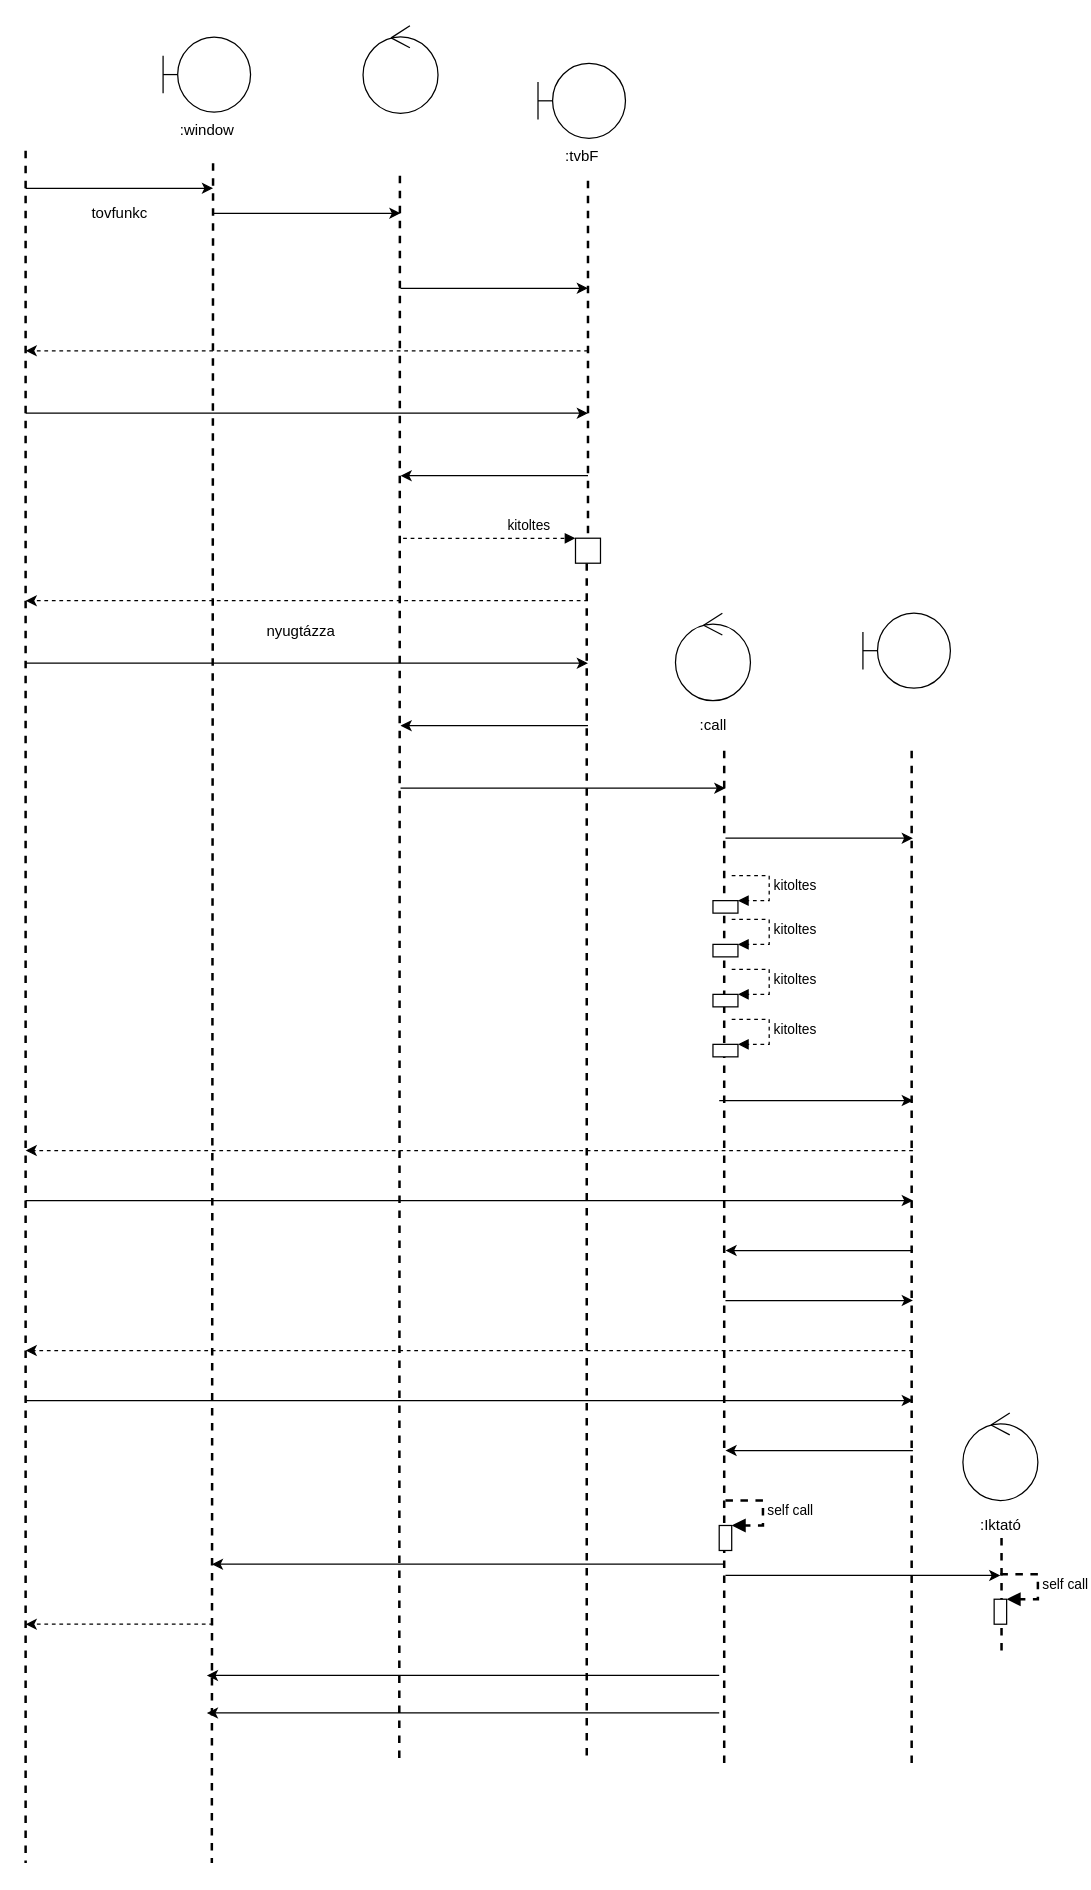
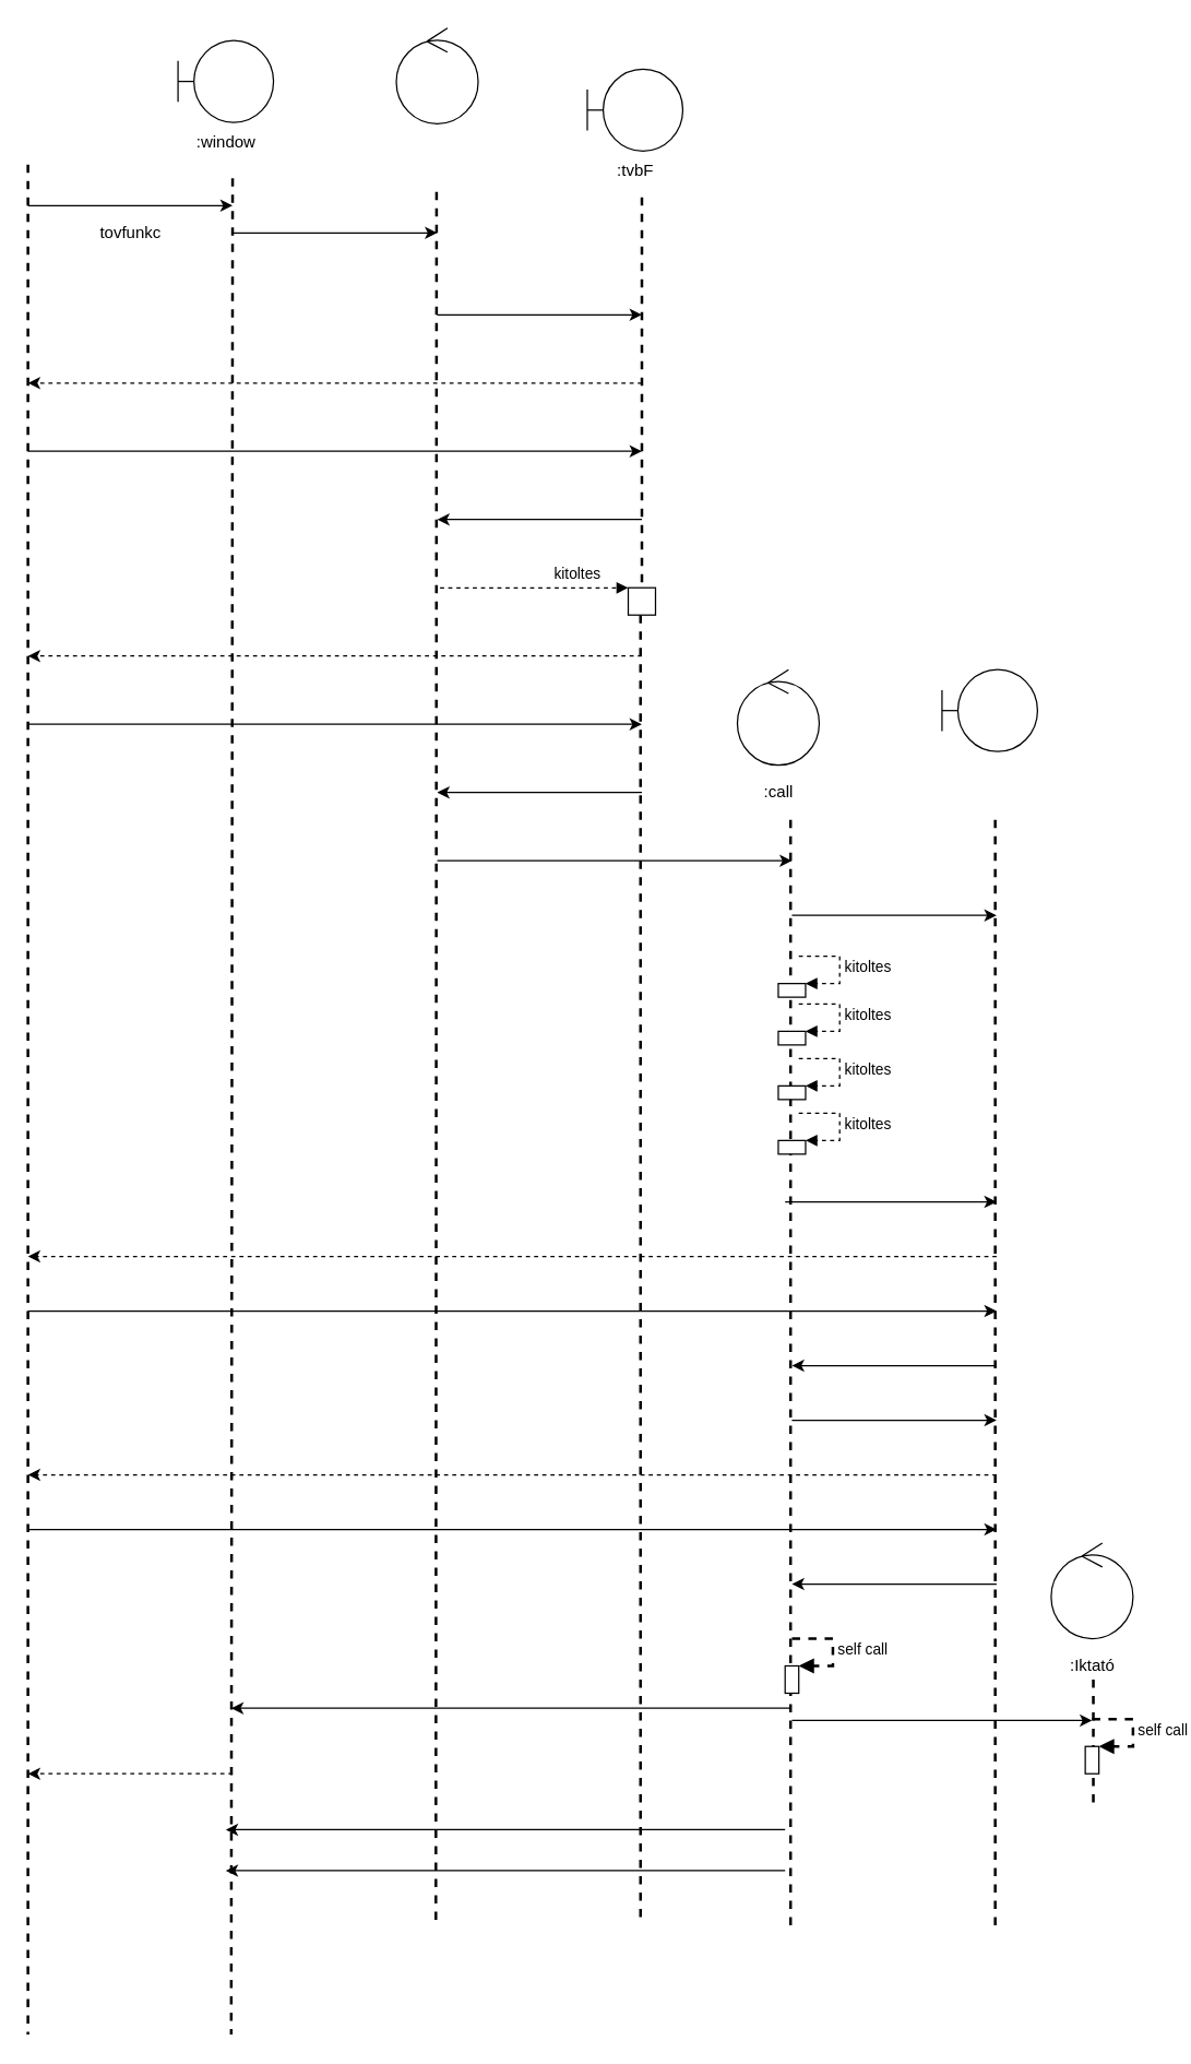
  <mxCell id="0" />
  <mxCell id="1" parent="0" />
  <mxCell id="2" value="" style="group" vertex="1" connectable="0" parent="1"><mxGeometry x="430" y="50" width="70" height="90" as="geometry" /></mxCell>
  <mxCell id="3" value="" style="shape=umlBoundary;whiteSpace=wrap;html=1;" parent="2" vertex="1"><mxGeometry width="70" height="60" as="geometry" /></mxCell>
  <mxCell id="4" value=":tvbF" style="text;html=1;align=center;verticalAlign=middle;resizable=0;points=[];autosize=1;strokeColor=none;fillColor=none;" vertex="1" parent="2"><mxGeometry x="10" y="60" width="50" height="30" as="geometry" /></mxCell>
  <mxCell id="5" value="" style="group" vertex="1" connectable="0" parent="1"><mxGeometry x="290" y="20" width="60" height="105" as="geometry" /></mxCell>
  <mxCell id="6" value="" style="ellipse;shape=umlControl;whiteSpace=wrap;html=1;" parent="5" vertex="1"><mxGeometry width="60" height="70" as="geometry" /></mxCell>
  <mxCell id="7" value="" style="edgeStyle=none;orthogonalLoop=1;jettySize=auto;html=1;endArrow=none;endFill=0;dashed=1;strokeWidth=2;" edge="1" parent="1"><mxGeometry width="80" relative="1" as="geometry"><mxPoint x="20" y="120" as="sourcePoint" /><mxPoint x="20" y="1490" as="targetPoint" /><Array as="points" /></mxGeometry></mxCell>
  <mxCell id="8" value="" style="edgeStyle=none;orthogonalLoop=1;jettySize=auto;html=1;" edge="1" parent="1"><mxGeometry width="80" relative="1" as="geometry"><mxPoint x="20" y="150" as="sourcePoint" /><mxPoint x="170" y="150" as="targetPoint" /><Array as="points" /></mxGeometry></mxCell>
  <mxCell id="9" value="" style="group" vertex="1" connectable="0" parent="1"><mxGeometry x="130" y="29" width="70" height="90" as="geometry" /></mxCell>
  <mxCell id="10" value="" style="shape=umlBoundary;whiteSpace=wrap;html=1;" vertex="1" parent="9"><mxGeometry width="70" height="60" as="geometry" /></mxCell>
  <mxCell id="11" value=":window" style="text;html=1;align=center;verticalAlign=middle;resizable=0;points=[];autosize=1;strokeColor=none;fillColor=none;" vertex="1" parent="9"><mxGeometry y="60" width="70" height="30" as="geometry" /></mxCell>
  <mxCell id="12" value="" style="edgeStyle=none;orthogonalLoop=1;jettySize=auto;html=1;endArrow=none;endFill=0;dashed=1;strokeWidth=2;" edge="1" parent="1"><mxGeometry width="80" relative="1" as="geometry"><mxPoint x="170" y="130" as="sourcePoint" /><mxPoint x="169" y="1490" as="targetPoint" /><Array as="points" /></mxGeometry></mxCell>
  <mxCell id="13" value="" style="edgeStyle=none;orthogonalLoop=1;jettySize=auto;html=1;" edge="1" parent="1"><mxGeometry width="80" relative="1" as="geometry"><mxPoint x="170" y="170" as="sourcePoint" /><mxPoint x="320" y="170" as="targetPoint" /><Array as="points" /></mxGeometry></mxCell>
  <mxCell id="14" value="" style="edgeStyle=none;orthogonalLoop=1;jettySize=auto;html=1;endArrow=none;endFill=0;dashed=1;strokeWidth=2;" edge="1" parent="1"><mxGeometry width="80" relative="1" as="geometry"><mxPoint x="319.5" y="140" as="sourcePoint" /><mxPoint x="319" y="1410" as="targetPoint" /><Array as="points" /></mxGeometry></mxCell>
  <mxCell id="15" value="" style="edgeStyle=none;orthogonalLoop=1;jettySize=auto;html=1;" edge="1" parent="1"><mxGeometry width="80" relative="1" as="geometry"><mxPoint x="320" y="230" as="sourcePoint" /><mxPoint x="470" y="230" as="targetPoint" /><Array as="points" /></mxGeometry></mxCell>
  <mxCell id="16" value="" style="edgeStyle=none;orthogonalLoop=1;jettySize=auto;html=1;endArrow=none;endFill=0;dashed=1;strokeWidth=2;startArrow=none;" edge="1" parent="1" source="40"><mxGeometry width="80" relative="1" as="geometry"><mxPoint x="470" y="144" as="sourcePoint" /><mxPoint x="469" y="1410" as="targetPoint" /><Array as="points" /></mxGeometry></mxCell>
  <mxCell id="17" value="" style="edgeStyle=none;orthogonalLoop=1;jettySize=auto;html=1;dashed=1;" edge="1" parent="1"><mxGeometry width="80" relative="1" as="geometry"><mxPoint x="470" y="280" as="sourcePoint" /><mxPoint x="20" y="280" as="targetPoint" /><Array as="points" /></mxGeometry></mxCell>
  <mxCell id="18" value="" style="edgeStyle=none;orthogonalLoop=1;jettySize=auto;html=1;" edge="1" parent="1"><mxGeometry width="80" relative="1" as="geometry"><mxPoint x="20" y="330" as="sourcePoint" /><mxPoint x="470" y="330" as="targetPoint" /><Array as="points" /></mxGeometry></mxCell>
  <mxCell id="19" value="" style="edgeStyle=none;orthogonalLoop=1;jettySize=auto;html=1;dashed=1;" edge="1" parent="1"><mxGeometry width="80" relative="1" as="geometry"><mxPoint x="470" y="480" as="sourcePoint" /><mxPoint x="20" y="480" as="targetPoint" /><Array as="points" /></mxGeometry></mxCell>
  <mxCell id="20" value="" style="edgeStyle=none;orthogonalLoop=1;jettySize=auto;html=1;" edge="1" parent="1"><mxGeometry width="80" relative="1" as="geometry"><mxPoint x="20" y="530" as="sourcePoint" /><mxPoint x="470" y="530" as="targetPoint" /><Array as="points" /></mxGeometry></mxCell>
  <mxCell id="21" value="" style="edgeStyle=none;orthogonalLoop=1;jettySize=auto;html=1;" edge="1" parent="1"><mxGeometry width="80" relative="1" as="geometry"><mxPoint x="20" y="960" as="sourcePoint" /><mxPoint x="730" y="960" as="targetPoint" /><Array as="points" /></mxGeometry></mxCell>
  <mxCell id="22" value="" style="edgeStyle=none;orthogonalLoop=1;jettySize=auto;html=1;dashed=1;" edge="1" parent="1"><mxGeometry width="80" relative="1" as="geometry"><mxPoint x="730" y="920" as="sourcePoint" /><mxPoint x="20" y="920" as="targetPoint" /><Array as="points" /></mxGeometry></mxCell>
  <mxCell id="23" value="" style="group" vertex="1" connectable="0" parent="1"><mxGeometry x="540" y="490" width="70" height="105" as="geometry" /></mxCell>
  <mxCell id="24" value="" style="ellipse;shape=umlControl;whiteSpace=wrap;html=1;" vertex="1" parent="23"><mxGeometry width="60" height="70" as="geometry" /></mxCell>
  <mxCell id="25" value=":call" style="text;html=1;align=center;verticalAlign=middle;resizable=0;points=[];autosize=1;strokeColor=none;fillColor=none;" vertex="1" parent="23"><mxGeometry y="75" width="60" height="30" as="geometry" /></mxCell>
  <mxCell id="26" value="" style="edgeStyle=none;orthogonalLoop=1;jettySize=auto;html=1;endArrow=none;endFill=0;dashed=1;strokeWidth=2;" edge="1" parent="1"><mxGeometry width="80" relative="1" as="geometry"><mxPoint x="579" y="600" as="sourcePoint" /><mxPoint x="579" y="1410" as="targetPoint" /><Array as="points" /></mxGeometry></mxCell>
  <mxCell id="27" value="" style="html=1;points=[];perimeter=orthogonalPerimeter;" vertex="1" parent="1"><mxGeometry x="570" y="755" width="20" height="10" as="geometry" /></mxCell>
  <mxCell id="28" value="kitoltes" style="edgeStyle=orthogonalEdgeStyle;html=1;align=left;spacingLeft=2;endArrow=block;rounded=0;entryX=1;entryY=0;dashed=1;" edge="1" target="27" parent="1"><mxGeometry relative="1" as="geometry"><mxPoint x="585" y="735" as="sourcePoint" /><Array as="points"><mxPoint x="615" y="735" /></Array></mxGeometry></mxCell>
  <mxCell id="29" value="" style="html=1;points=[];perimeter=orthogonalPerimeter;" vertex="1" parent="1"><mxGeometry x="570" y="795" width="20" height="10" as="geometry" /></mxCell>
  <mxCell id="30" value="kitoltes" style="edgeStyle=orthogonalEdgeStyle;html=1;align=left;spacingLeft=2;endArrow=block;rounded=0;entryX=1;entryY=0;dashed=1;" edge="1" parent="1" target="29"><mxGeometry relative="1" as="geometry"><mxPoint x="585" y="775" as="sourcePoint" /><Array as="points"><mxPoint x="615" y="775" /></Array></mxGeometry></mxCell>
  <mxCell id="31" value="" style="html=1;points=[];perimeter=orthogonalPerimeter;" vertex="1" parent="1"><mxGeometry x="570" y="835" width="20" height="10" as="geometry" /></mxCell>
  <mxCell id="32" value="kitoltes" style="edgeStyle=orthogonalEdgeStyle;html=1;align=left;spacingLeft=2;endArrow=block;rounded=0;entryX=1;entryY=0;dashed=1;" edge="1" parent="1" target="31"><mxGeometry relative="1" as="geometry"><mxPoint x="585" y="815" as="sourcePoint" /><Array as="points"><mxPoint x="615" y="815" /></Array></mxGeometry></mxCell>
  <mxCell id="33" value="kitoltes" style="edgeStyle=orthogonalEdgeStyle;html=1;align=left;spacingLeft=2;endArrow=block;rounded=0;entryX=-0.106;entryY=0.444;dashed=1;entryDx=0;entryDy=0;entryPerimeter=0;" edge="1" parent="1"><mxGeometry x="0.16" y="10" relative="1" as="geometry"><mxPoint x="322.08" y="430.61" as="sourcePoint" /><Array as="points"><mxPoint x="460.08" y="430.61" /></Array><mxPoint x="459.96" y="430.05" as="targetPoint" /><mxPoint as="offset" /></mxGeometry></mxCell>
  <mxCell id="34" value="" style="group" vertex="1" connectable="0" parent="1"><mxGeometry x="690" y="490" width="70" height="90" as="geometry" /></mxCell>
  <mxCell id="35" value="" style="shape=umlBoundary;whiteSpace=wrap;html=1;" vertex="1" parent="34"><mxGeometry width="70" height="60" as="geometry" /></mxCell>
  <mxCell id="36" value="" style="edgeStyle=none;orthogonalLoop=1;jettySize=auto;html=1;endArrow=none;endFill=0;dashed=1;strokeWidth=2;" edge="1" parent="1"><mxGeometry width="80" relative="1" as="geometry"><mxPoint x="729" y="600" as="sourcePoint" /><mxPoint x="729" y="1410" as="targetPoint" /><Array as="points" /></mxGeometry></mxCell>
  <mxCell id="37" value="" style="edgeStyle=none;orthogonalLoop=1;jettySize=auto;html=1;" edge="1" parent="1"><mxGeometry width="80" relative="1" as="geometry"><mxPoint x="575" y="880" as="sourcePoint" /><mxPoint x="730" y="880" as="targetPoint" /><Array as="points" /></mxGeometry></mxCell>
  <mxCell id="38" value="" style="edgeStyle=none;orthogonalLoop=1;jettySize=auto;html=1;" edge="1" parent="1"><mxGeometry width="80" relative="1" as="geometry"><mxPoint x="320" y="630" as="sourcePoint" /><mxPoint x="580" y="630" as="targetPoint" /><Array as="points" /></mxGeometry></mxCell>
  <mxCell id="39" value="" style="edgeStyle=none;orthogonalLoop=1;jettySize=auto;html=1;endArrow=none;endFill=0;dashed=1;strokeWidth=2;" edge="1" parent="1" target="40"><mxGeometry width="80" relative="1" as="geometry"><mxPoint x="470" y="144" as="sourcePoint" /><mxPoint x="470" y="790" as="targetPoint" /><Array as="points" /></mxGeometry></mxCell>
  <mxCell id="40" value="" style="html=1;points=[];perimeter=orthogonalPerimeter;" vertex="1" parent="1"><mxGeometry x="460" y="430" width="20" height="20" as="geometry" /></mxCell>
- <mxCell id="41" value="nyugtázza" style="text;html=1;align=center;verticalAlign=middle;resizable=0;points=[];autosize=1;strokeColor=none;fillColor=none;" vertex="1" parent="1"><mxGeometry x="200" y="490" width="80" height="30" as="geometry" /></mxCell>
  <mxCell id="42" value="" style="edgeStyle=none;orthogonalLoop=1;jettySize=auto;html=1;" edge="1" parent="1"><mxGeometry width="80" relative="1" as="geometry"><mxPoint x="470" y="380" as="sourcePoint" /><mxPoint x="320" y="380" as="targetPoint" /><Array as="points" /></mxGeometry></mxCell>
  <mxCell id="43" value="tovfunkc" style="text;html=1;align=center;verticalAlign=middle;resizable=0;points=[];autosize=1;strokeColor=none;fillColor=none;" vertex="1" parent="1"><mxGeometry x="60" y="155" width="70" height="30" as="geometry" /></mxCell>
  <mxCell id="44" value="" style="edgeStyle=none;orthogonalLoop=1;jettySize=auto;html=1;" edge="1" parent="1"><mxGeometry width="80" relative="1" as="geometry"><mxPoint x="470" y="580" as="sourcePoint" /><mxPoint x="320" y="580" as="targetPoint" /><Array as="points" /></mxGeometry></mxCell>
  <mxCell id="45" value="" style="html=1;points=[];perimeter=orthogonalPerimeter;" vertex="1" parent="1"><mxGeometry x="570" y="720" width="20" height="10" as="geometry" /></mxCell>
  <mxCell id="46" value="kitoltes" style="edgeStyle=orthogonalEdgeStyle;html=1;align=left;spacingLeft=2;endArrow=block;rounded=0;entryX=1;entryY=0;dashed=1;" edge="1" parent="1" target="45"><mxGeometry relative="1" as="geometry"><mxPoint x="585" y="700" as="sourcePoint" /><Array as="points"><mxPoint x="615" y="700" /></Array></mxGeometry></mxCell>
  <mxCell id="47" value="" style="edgeStyle=none;orthogonalLoop=1;jettySize=auto;html=1;" edge="1" parent="1"><mxGeometry width="80" relative="1" as="geometry"><mxPoint x="730" y="1000" as="sourcePoint" /><mxPoint x="580" y="1000" as="targetPoint" /><Array as="points" /></mxGeometry></mxCell>
  <mxCell id="48" value="" style="edgeStyle=none;orthogonalLoop=1;jettySize=auto;html=1;" edge="1" parent="1"><mxGeometry width="80" relative="1" as="geometry"><mxPoint x="580" y="1040" as="sourcePoint" /><mxPoint x="730" y="1040" as="targetPoint" /><Array as="points" /></mxGeometry></mxCell>
  <mxCell id="49" value="" style="edgeStyle=none;orthogonalLoop=1;jettySize=auto;html=1;dashed=1;" edge="1" parent="1"><mxGeometry width="80" relative="1" as="geometry"><mxPoint x="730" y="1080" as="sourcePoint" /><mxPoint x="20" y="1080" as="targetPoint" /><Array as="points" /></mxGeometry></mxCell>
  <mxCell id="50" value="" style="edgeStyle=none;orthogonalLoop=1;jettySize=auto;html=1;" edge="1" parent="1"><mxGeometry width="80" relative="1" as="geometry"><mxPoint x="580" y="670" as="sourcePoint" /><mxPoint x="730" y="670" as="targetPoint" /><Array as="points" /></mxGeometry></mxCell>
  <mxCell id="51" value="" style="edgeStyle=none;orthogonalLoop=1;jettySize=auto;html=1;" edge="1" parent="1"><mxGeometry width="80" relative="1" as="geometry"><mxPoint x="20" y="1120" as="sourcePoint" /><mxPoint x="730" y="1120" as="targetPoint" /><Array as="points" /></mxGeometry></mxCell>
  <mxCell id="52" value="" style="edgeStyle=none;orthogonalLoop=1;jettySize=auto;html=1;" edge="1" parent="1"><mxGeometry width="80" relative="1" as="geometry"><mxPoint x="730" y="1160" as="sourcePoint" /><mxPoint x="580" y="1160" as="targetPoint" /><Array as="points" /></mxGeometry></mxCell>
  <mxCell id="53" value="" style="edgeStyle=none;orthogonalLoop=1;jettySize=auto;html=1;dashed=1;" edge="1" parent="1"><mxGeometry width="80" relative="1" as="geometry"><mxPoint x="170" y="1299" as="sourcePoint" /><mxPoint x="20" y="1299" as="targetPoint" /><Array as="points" /></mxGeometry></mxCell>
  <mxCell id="54" value="" style="group" vertex="1" connectable="0" parent="1"><mxGeometry x="770" y="1130" width="70" height="105" as="geometry" /></mxCell>
  <mxCell id="55" value="" style="ellipse;shape=umlControl;whiteSpace=wrap;html=1;" vertex="1" parent="54"><mxGeometry width="60" height="70" as="geometry" /></mxCell>
  <mxCell id="56" value=":Iktató" style="text;html=1;align=center;verticalAlign=middle;resizable=0;points=[];autosize=1;strokeColor=none;fillColor=none;" vertex="1" parent="54"><mxGeometry y="75" width="60" height="30" as="geometry" /></mxCell>
  <mxCell id="57" value="" style="html=1;points=[];perimeter=orthogonalPerimeter;" vertex="1" parent="1"><mxGeometry x="575" y="1220" width="10" height="20" as="geometry" /></mxCell>
  <mxCell id="58" value="self call" style="edgeStyle=orthogonalEdgeStyle;html=1;align=left;spacingLeft=2;endArrow=block;rounded=0;entryX=1;entryY=0;dashed=1;strokeWidth=2;" edge="1" target="57" parent="1"><mxGeometry relative="1" as="geometry"><mxPoint x="580" y="1200" as="sourcePoint" /><Array as="points"><mxPoint x="610" y="1200" /></Array></mxGeometry></mxCell>
  <mxCell id="59" value="" style="edgeStyle=none;orthogonalLoop=1;jettySize=auto;html=1;" edge="1" parent="1"><mxGeometry width="80" relative="1" as="geometry"><mxPoint x="580" y="1260" as="sourcePoint" /><mxPoint x="800" y="1260" as="targetPoint" /><Array as="points" /></mxGeometry></mxCell>
  <mxCell id="60" value="" style="edgeStyle=none;orthogonalLoop=1;jettySize=auto;html=1;endArrow=none;endFill=0;dashed=1;strokeWidth=2;" edge="1" parent="1"><mxGeometry width="80" relative="1" as="geometry"><mxPoint x="800.91" y="1230" as="sourcePoint" /><mxPoint x="800.91" y="1320" as="targetPoint" /><Array as="points" /></mxGeometry></mxCell>
  <mxCell id="61" value="" style="html=1;points=[];perimeter=orthogonalPerimeter;" vertex="1" parent="1"><mxGeometry x="795" y="1279" width="10" height="20" as="geometry" /></mxCell>
  <mxCell id="62" value="self call" style="edgeStyle=orthogonalEdgeStyle;html=1;align=left;spacingLeft=2;endArrow=block;rounded=0;entryX=1;entryY=0;dashed=1;strokeWidth=2;" edge="1" parent="1" target="61"><mxGeometry relative="1" as="geometry"><mxPoint x="800" y="1259" as="sourcePoint" /><Array as="points"><mxPoint x="830" y="1259" /></Array></mxGeometry></mxCell>
  <mxCell id="63" value="" style="edgeStyle=none;orthogonalLoop=1;jettySize=auto;html=1;" edge="1" parent="1"><mxGeometry width="80" relative="1" as="geometry"><mxPoint x="579" y="1251" as="sourcePoint" /><mxPoint x="169" y="1251" as="targetPoint" /><Array as="points" /></mxGeometry></mxCell>
  <mxCell id="64" value="" style="edgeStyle=none;orthogonalLoop=1;jettySize=auto;html=1;" edge="1" parent="1"><mxGeometry width="80" relative="1" as="geometry"><mxPoint x="575" y="1340" as="sourcePoint" /><mxPoint x="165" y="1340" as="targetPoint" /><Array as="points" /></mxGeometry></mxCell>
  <mxCell id="65" value="" style="edgeStyle=none;orthogonalLoop=1;jettySize=auto;html=1;" edge="1" parent="1"><mxGeometry width="80" relative="1" as="geometry"><mxPoint x="575" y="1370" as="sourcePoint" /><mxPoint x="165" y="1370" as="targetPoint" /><Array as="points" /></mxGeometry></mxCell>
